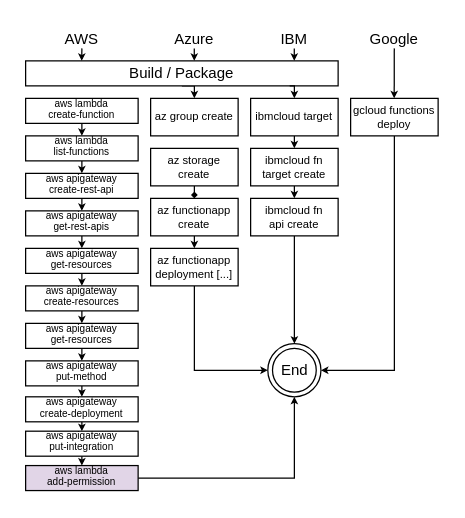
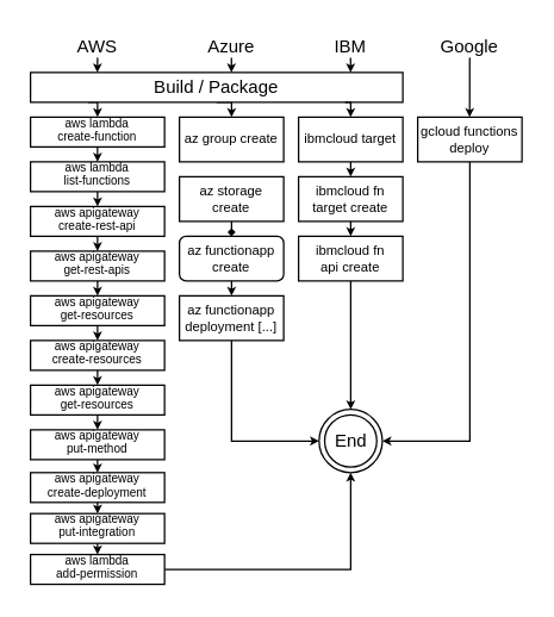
  <mxCell id="0" />
  <mxCell id="1" parent="0" />
  <mxCell id="2" style="edgeStyle=orthogonalEdgeStyle;rounded=0;orthogonalLoop=1;jettySize=auto;html=1;exitX=0.5;exitY=1;exitDx=0;exitDy=0;startSize=6;endArrow=classic;endFill=1;endSize=3;strokeWidth=1;" parent="1" source="4" edge="1"><mxGeometry relative="1" as="geometry"><mxPoint x="65" y="108" as="targetPoint" /></mxGeometry></mxCell>
+ <mxCell id="3" style="edgeStyle=orthogonalEdgeStyle;rounded=0;orthogonalLoop=1;jettySize=auto;html=1;exitX=0.155;exitY=1;exitDx=0;exitDy=0;entryX=0.5;entryY=0;entryDx=0;entryDy=0;startSize=6;endArrow=classic;endFill=1;endSize=3;strokeWidth=1;exitPerimeter=0;" parent="1" source="23" target="4" edge="1"><mxGeometry relative="1" as="geometry" /></mxCell>
  <mxCell id="4" value="aws lambda&#10;create-function" style="rounded=0;whiteSpace=wrap;fontSize=8;verticalAlign=bottom;spacing=0;spacingBottom=1;" parent="1" vertex="1"><mxGeometry x="20" y="78" width="90" height="20" as="geometry" /></mxCell>
  <mxCell id="5" style="edgeStyle=orthogonalEdgeStyle;rounded=0;orthogonalLoop=1;jettySize=auto;html=1;exitX=0.5;exitY=1;exitDx=0;exitDy=0;entryX=0.5;entryY=0;entryDx=0;entryDy=0;startSize=6;endArrow=classic;endFill=1;endSize=3;strokeWidth=1;" parent="1" target="7" edge="1"><mxGeometry relative="1" as="geometry"><mxPoint x="65" y="128" as="sourcePoint" /></mxGeometry></mxCell>
  <mxCell id="6" style="edgeStyle=orthogonalEdgeStyle;rounded=0;orthogonalLoop=1;jettySize=auto;html=1;exitX=0.5;exitY=1;exitDx=0;exitDy=0;entryX=0.5;entryY=0;entryDx=0;entryDy=0;startSize=6;endArrow=classic;endFill=1;endSize=3;strokeWidth=1;" parent="1" source="7" target="9" edge="1"><mxGeometry relative="1" as="geometry" /></mxCell>
  <mxCell id="7" value="aws apigateway&#10;create-rest-api" style="rounded=0;whiteSpace=wrap;fontSize=8;verticalAlign=bottom;spacing=0;spacingBottom=1;" parent="1" vertex="1"><mxGeometry x="20" y="138" width="90" height="20" as="geometry" /></mxCell>
  <mxCell id="8" style="edgeStyle=orthogonalEdgeStyle;rounded=0;orthogonalLoop=1;jettySize=auto;html=1;exitX=0.5;exitY=1;exitDx=0;exitDy=0;entryX=0.5;entryY=0;entryDx=0;entryDy=0;startSize=6;endArrow=classic;endFill=1;endSize=3;strokeWidth=1;" parent="1" source="9" target="11" edge="1"><mxGeometry relative="1" as="geometry" /></mxCell>
  <mxCell id="9" value="aws apigateway&#10;get-rest-apis" style="rounded=0;whiteSpace=wrap;fontSize=8;verticalAlign=bottom;spacing=0;spacingBottom=1;" parent="1" vertex="1"><mxGeometry x="20" y="168" width="90" height="20" as="geometry" /></mxCell>
  <mxCell id="10" style="edgeStyle=orthogonalEdgeStyle;rounded=0;orthogonalLoop=1;jettySize=auto;html=1;exitX=0.5;exitY=1;exitDx=0;exitDy=0;entryX=0.5;entryY=0;entryDx=0;entryDy=0;startSize=6;endArrow=classic;endFill=1;endSize=3;strokeWidth=1;" parent="1" source="11" edge="1"><mxGeometry relative="1" as="geometry"><mxPoint x="65" y="228" as="targetPoint" /></mxGeometry></mxCell>
  <mxCell id="11" value="aws apigateway&#10;get-resources" style="rounded=0;whiteSpace=wrap;fontSize=8;verticalAlign=bottom;spacing=0;spacingBottom=1;" parent="1" vertex="1"><mxGeometry x="20" y="198" width="90" height="20" as="geometry" /></mxCell>
  <mxCell id="12" style="edgeStyle=orthogonalEdgeStyle;rounded=0;orthogonalLoop=1;jettySize=auto;html=1;exitX=0.5;exitY=1;exitDx=0;exitDy=0;entryX=0.5;entryY=0;entryDx=0;entryDy=0;startSize=6;endArrow=classic;endFill=1;endSize=3;strokeWidth=1;" parent="1" target="14" edge="1"><mxGeometry relative="1" as="geometry"><mxPoint x="65" y="248" as="sourcePoint" /></mxGeometry></mxCell>
  <mxCell id="13" style="edgeStyle=orthogonalEdgeStyle;rounded=0;orthogonalLoop=1;jettySize=auto;html=1;exitX=0.5;exitY=1;exitDx=0;exitDy=0;entryX=0.5;entryY=0;entryDx=0;entryDy=0;startSize=6;endArrow=classic;endFill=1;endSize=3;strokeWidth=1;" parent="1" source="14" target="16" edge="1"><mxGeometry relative="1" as="geometry" /></mxCell>
  <mxCell id="14" value="aws apigateway&#10;get-resources" style="rounded=0;whiteSpace=wrap;fontSize=8;verticalAlign=bottom;spacing=0;spacingBottom=1;" parent="1" vertex="1"><mxGeometry x="20" y="258" width="90" height="20" as="geometry" /></mxCell>
  <mxCell id="15" style="edgeStyle=orthogonalEdgeStyle;rounded=0;orthogonalLoop=1;jettySize=auto;html=1;exitX=0.5;exitY=1;exitDx=0;exitDy=0;entryX=0.5;entryY=0;entryDx=0;entryDy=0;startSize=6;endArrow=classic;endFill=1;endSize=3;strokeWidth=1;" parent="1" source="16" edge="1"><mxGeometry relative="1" as="geometry"><mxPoint x="65" y="316.75" as="targetPoint" /></mxGeometry></mxCell>
  <mxCell id="16" value="aws apigateway&#10;put-method" style="rounded=0;whiteSpace=wrap;fontSize=8;verticalAlign=bottom;spacing=0;spacingBottom=1;" parent="1" vertex="1"><mxGeometry x="20" y="288" width="90" height="20" as="geometry" /></mxCell>
  <mxCell id="17" style="edgeStyle=orthogonalEdgeStyle;rounded=0;orthogonalLoop=1;jettySize=auto;html=1;exitX=0.5;exitY=1;exitDx=0;exitDy=0;entryX=0.5;entryY=0;entryDx=0;entryDy=0;startSize=6;endArrow=classic;endFill=1;endSize=3;strokeWidth=1;" parent="1" target="19" edge="1"><mxGeometry relative="1" as="geometry"><mxPoint x="65" y="336.75" as="sourcePoint" /></mxGeometry></mxCell>
  <mxCell id="18" style="edgeStyle=orthogonalEdgeStyle;rounded=0;orthogonalLoop=1;jettySize=auto;html=1;exitX=0.5;exitY=1;exitDx=0;exitDy=0;entryX=0.5;entryY=0;entryDx=0;entryDy=0;startSize=6;endArrow=classic;endFill=1;endSize=3;strokeWidth=1;" parent="1" source="19" target="21" edge="1"><mxGeometry relative="1" as="geometry" /></mxCell>
  <mxCell id="19" value="aws apigateway&#10;put-integration" style="rounded=0;whiteSpace=wrap;fontSize=8;verticalAlign=bottom;spacing=0;spacingBottom=1;" parent="1" vertex="1"><mxGeometry x="20" y="344.25" width="90" height="20" as="geometry" /></mxCell>
  <mxCell id="20" style="edgeStyle=orthogonalEdgeStyle;rounded=0;orthogonalLoop=1;jettySize=auto;html=1;exitX=1;exitY=0.5;exitDx=0;exitDy=0;startSize=6;endArrow=classic;endFill=1;endSize=3;strokeWidth=1;entryX=0.5;entryY=1;entryDx=0;entryDy=0;" parent="1" source="21" target="42" edge="1"><mxGeometry relative="1" as="geometry"><mxPoint x="130" y="493.065" as="targetPoint" /></mxGeometry></mxCell>
- <mxCell id="21" value="aws lambda&#10;add-permission" style="rounded=0;whiteSpace=wrap;fontSize=8;verticalAlign=bottom;spacing=0;spacingBottom=1;fillColor=#e1d5e7;" parent="1" vertex="1"><mxGeometry x="20" y="371.75" width="90" height="20" as="geometry" /></mxCell>
+ <mxCell id="21" value="aws lambda&#10;add-permission" style="rounded=0;whiteSpace=wrap;fontSize=8;verticalAlign=bottom;spacing=0;spacingBottom=1;" parent="1" vertex="1"><mxGeometry x="20" y="371.75" width="90" height="20" as="geometry" /></mxCell>
  <mxCell id="22" style="edgeStyle=orthogonalEdgeStyle;rounded=0;orthogonalLoop=1;jettySize=auto;html=1;exitX=0.5;exitY=1;exitDx=0;exitDy=0;entryX=0.5;entryY=0;entryDx=0;entryDy=0;endArrow=classic;endFill=1;strokeWidth=1;endSize=3;startSize=4;" parent="1" source="23" target="24" edge="1"><mxGeometry relative="1" as="geometry" /></mxCell>
  <mxCell id="23" value="Build / Package" style="rounded=0;whiteSpace=wrap;fontSize=12;" parent="1" vertex="1"><mxGeometry x="20" y="48" width="250" height="20" as="geometry" /></mxCell>
  <mxCell id="24" value="az group create" style="rounded=0;whiteSpace=wrap;fontSize=9;" parent="1" vertex="1"><mxGeometry x="120" y="78" width="70" height="30" as="geometry" /></mxCell>
  <mxCell id="25" style="edgeStyle=orthogonalEdgeStyle;rounded=0;orthogonalLoop=1;jettySize=auto;html=1;exitX=0.5;exitY=1;exitDx=0;exitDy=0;entryX=0.5;entryY=0;entryDx=0;entryDy=0;startSize=6;endArrow=classic;endFill=1;endSize=3;strokeWidth=1;" parent="1" source="27" target="37" edge="1"><mxGeometry relative="1" as="geometry" /></mxCell>
  <mxCell id="26" style="edgeStyle=orthogonalEdgeStyle;rounded=0;orthogonalLoop=1;jettySize=auto;html=1;exitX=0.845;exitY=1;exitDx=0;exitDy=0;entryX=0.5;entryY=0;entryDx=0;entryDy=0;startSize=6;endArrow=classic;endFill=1;endSize=3;strokeWidth=1;exitPerimeter=0;" parent="1" source="23" target="27" edge="1"><mxGeometry relative="1" as="geometry" /></mxCell>
  <mxCell id="27" value="ibmcloud target" style="rounded=0;whiteSpace=wrap;fontSize=9;" parent="1" vertex="1"><mxGeometry x="200" y="78" width="70" height="30" as="geometry" /></mxCell>
  <mxCell id="28" style="edgeStyle=orthogonalEdgeStyle;rounded=0;orthogonalLoop=1;jettySize=auto;html=1;exitX=0.5;exitY=1;exitDx=0;exitDy=0;entryX=1;entryY=0.5;entryDx=0;entryDy=0;startSize=6;endArrow=classic;endFill=1;endSize=3;strokeWidth=1;" parent="1" source="29" target="42" edge="1"><mxGeometry relative="1" as="geometry" /></mxCell>
  <mxCell id="29" value="gcloud functions deploy" style="rounded=0;spacingTop=0;spacingBottom=0;perimeterSpacing=0;whiteSpace=wrap;fontSize=9;" parent="1" vertex="1"><mxGeometry x="280" y="78" width="70" height="30" as="geometry" /></mxCell>
  <mxCell id="30" style="edgeStyle=orthogonalEdgeStyle;rounded=0;orthogonalLoop=1;jettySize=auto;html=1;exitX=0.5;exitY=1;exitDx=0;exitDy=0;entryX=0.5;entryY=0;entryDx=0;entryDy=0;startSize=6;endArrow=diamond;endFill=1;endSize=3;strokeWidth=1;" parent="1" source="31" target="33" edge="1"><mxGeometry relative="1" as="geometry" /></mxCell>
  <mxCell id="31" value="az storage create" style="rounded=0;whiteSpace=wrap;fontSize=9;" parent="1" vertex="1"><mxGeometry x="120" y="118" width="70" height="30" as="geometry" /></mxCell>
  <mxCell id="32" style="edgeStyle=orthogonalEdgeStyle;rounded=0;orthogonalLoop=1;jettySize=auto;html=1;exitX=0.5;exitY=1;exitDx=0;exitDy=0;entryX=0.5;entryY=0;entryDx=0;entryDy=0;startSize=6;endArrow=classic;endFill=1;endSize=3;strokeWidth=1;" parent="1" source="33" target="35" edge="1"><mxGeometry relative="1" as="geometry" /></mxCell>
- <mxCell id="33" value="az functionapp create" style="rounded=0;whiteSpace=wrap;fontSize=9;" parent="1" vertex="1"><mxGeometry x="120" y="158" width="70" height="30" as="geometry" /></mxCell>
+ <mxCell id="33" value="az functionapp create" style="whiteSpace=wrap;fontSize=9;rounded=1;" parent="1" vertex="1"><mxGeometry x="120" y="158" width="70" height="30" as="geometry" /></mxCell>
  <mxCell id="34" style="edgeStyle=orthogonalEdgeStyle;rounded=0;orthogonalLoop=1;jettySize=auto;html=1;exitX=0.5;exitY=1;exitDx=0;exitDy=0;startSize=6;endArrow=classic;endFill=1;endSize=3;strokeWidth=1;entryX=0;entryY=0.5;entryDx=0;entryDy=0;" parent="1" source="35" target="42" edge="1"><mxGeometry relative="1" as="geometry"><mxPoint x="170.032" y="238" as="targetPoint" /></mxGeometry></mxCell>
  <mxCell id="35" value="az functionapp deployment [...]" style="rounded=0;whiteSpace=wrap;fontSize=9;" parent="1" vertex="1"><mxGeometry x="120" y="198" width="70" height="30" as="geometry" /></mxCell>
  <mxCell id="36" style="edgeStyle=orthogonalEdgeStyle;rounded=0;orthogonalLoop=1;jettySize=auto;html=1;exitX=0.5;exitY=1;exitDx=0;exitDy=0;entryX=0.5;entryY=0;entryDx=0;entryDy=0;startSize=6;endArrow=classic;endFill=1;endSize=3;strokeWidth=1;" parent="1" source="37" target="39" edge="1"><mxGeometry relative="1" as="geometry" /></mxCell>
  <mxCell id="37" value="ibmcloud fn&#10;target create" style="rounded=0;whiteSpace=wrap;fontSize=9;" parent="1" vertex="1"><mxGeometry x="200" y="118" width="70" height="30" as="geometry" /></mxCell>
  <mxCell id="38" style="edgeStyle=orthogonalEdgeStyle;rounded=0;orthogonalLoop=1;jettySize=auto;html=1;entryX=0.5;entryY=0;entryDx=0;entryDy=0;startSize=6;endArrow=classic;endFill=1;endSize=3;strokeWidth=1;" parent="1" source="39" target="42" edge="1"><mxGeometry relative="1" as="geometry" /></mxCell>
  <mxCell id="39" value="ibmcloud fn&#10;api create" style="rounded=0;whiteSpace=wrap;fontSize=9;" parent="1" vertex="1"><mxGeometry x="200" y="158" width="70" height="30" as="geometry" /></mxCell>
  <mxCell id="40" style="edgeStyle=orthogonalEdgeStyle;rounded=0;orthogonalLoop=1;jettySize=auto;html=1;endSize=3;" parent="1" edge="1"><mxGeometry relative="1" as="geometry"><mxPoint x="154.93" y="38" as="sourcePoint" /><mxPoint x="154.93" y="48" as="targetPoint" /></mxGeometry></mxCell>
  <mxCell id="41" style="edgeStyle=orthogonalEdgeStyle;rounded=0;orthogonalLoop=1;jettySize=auto;html=1;endSize=3;" parent="1" edge="1"><mxGeometry relative="1" as="geometry"><mxPoint x="234.93" y="38" as="sourcePoint" /><mxPoint x="234.93" y="48" as="targetPoint" /></mxGeometry></mxCell>
  <mxCell id="42" value="" style="ellipse;whiteSpace=wrap;html=1;aspect=fixed;" parent="1" vertex="1"><mxGeometry x="213.75" y="274.25" width="42.5" height="42.5" as="geometry" /></mxCell>
  <mxCell id="43" value="End" style="ellipse;whiteSpace=wrap;aspect=fixed;" parent="1" vertex="1"><mxGeometry x="217.5" y="278" width="35" height="35" as="geometry" /></mxCell>
  <mxCell id="44" style="edgeStyle=orthogonalEdgeStyle;rounded=0;orthogonalLoop=1;jettySize=auto;html=1;endSize=3;" parent="1" edge="1"><mxGeometry relative="1" as="geometry"><mxPoint x="65" y="38" as="sourcePoint" /><mxPoint x="64.9" y="48" as="targetPoint" /></mxGeometry></mxCell>
  <mxCell id="45" style="edgeStyle=orthogonalEdgeStyle;rounded=0;orthogonalLoop=1;jettySize=auto;html=1;endSize=3;" parent="1" edge="1"><mxGeometry relative="1" as="geometry"><mxPoint x="314.93" y="38" as="sourcePoint" /><mxPoint x="314.86" y="78" as="targetPoint" /><Array as="points"><mxPoint x="314.93" y="38" /><mxPoint x="314.93" y="38" /></Array></mxGeometry></mxCell>
  <mxCell id="46" value="AWS" style="text;align=center;verticalAlign=middle;resizable=0;points=[];autosize=1;" parent="1" vertex="1"><mxGeometry x="45" y="20" width="40" height="20" as="geometry" /></mxCell>
  <mxCell id="47" value="Azure" style="text;align=center;verticalAlign=middle;resizable=0;points=[];autosize=1;" parent="1" vertex="1"><mxGeometry x="130" y="20" width="50" height="20" as="geometry" /></mxCell>
  <mxCell id="48" value="IBM" style="text;align=center;verticalAlign=middle;resizable=0;points=[];autosize=1;" parent="1" vertex="1"><mxGeometry x="215" y="20" width="40" height="20" as="geometry" /></mxCell>
  <mxCell id="49" value="Google" style="text;align=center;verticalAlign=middle;resizable=0;points=[];autosize=1;" parent="1" vertex="1"><mxGeometry x="290" y="20" width="50" height="20" as="geometry" /></mxCell>
  <mxCell id="50" value="aws apigateway&#10;create-deployment" style="rounded=0;whiteSpace=wrap;fontSize=8;verticalAlign=bottom;spacing=0;spacingBottom=1;" parent="1" vertex="1"><mxGeometry x="20" y="316.75" width="90" height="20" as="geometry" /></mxCell>
  <mxCell id="51" value="aws apigateway&#10;create-resources" style="rounded=0;whiteSpace=wrap;fontSize=8;verticalAlign=bottom;spacing=0;spacingBottom=1;" parent="1" vertex="1"><mxGeometry x="20" y="228" width="90" height="20" as="geometry" /></mxCell>
  <mxCell id="52" value="aws lambda&#10;list-functions" style="rounded=0;whiteSpace=wrap;fontSize=8;verticalAlign=bottom;spacing=0;spacingBottom=1;" parent="1" vertex="1"><mxGeometry x="20" y="108" width="90" height="20" as="geometry" /></mxCell>
